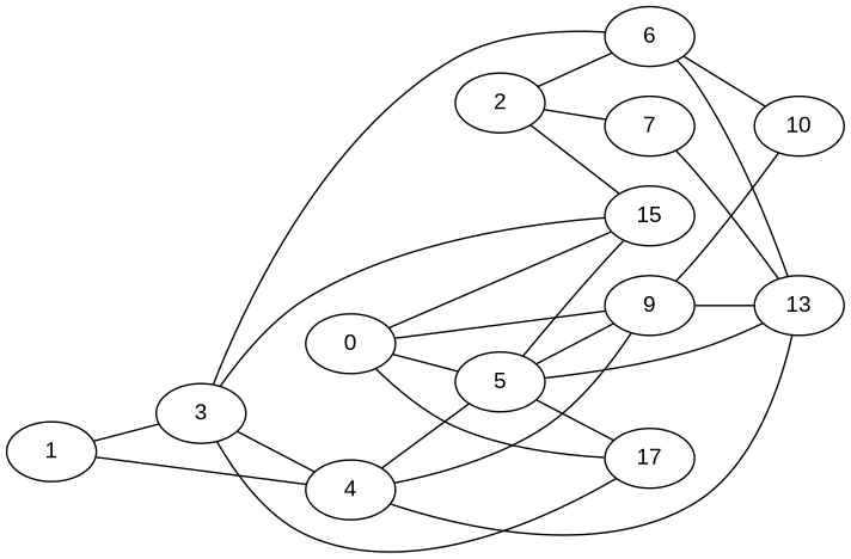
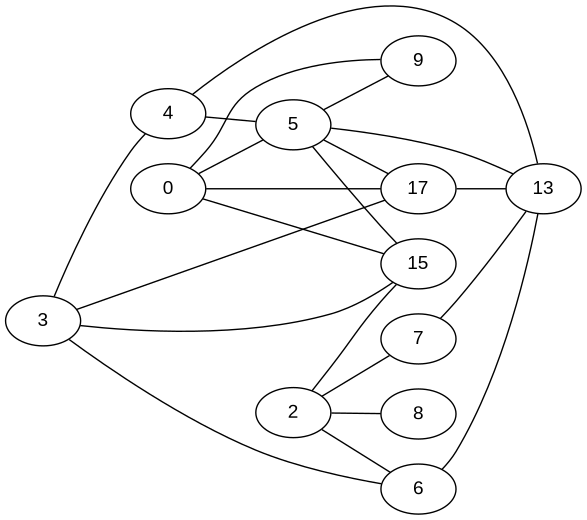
  graph {
    rankdir=LR
    node [fillcolor=white fontname=Arial style=filled]
    0
    5
    9
    n4 [label=17]
    n5 [label=15]
    13
-   10
-   1
    3
    4
    6
    2
    7
+   8
    0 -- 5
    0 -- 9
    0 -- n4
    0 -- n5
    5 -- 9
    5 -- n4
    5 -- n5
    5 -- 13
-   9 -- 13
-   9 -- 10
-   1 -- 3
-   1 -- 4
+   n4 -- 13
    3 -- n4
    3 -- n5
    3 -- 4
    3 -- 6
    4 -- 5
-   4 -- 9
    4 -- 13
    6 -- 13
-   6 -- 10
    2 -- n5
    2 -- 6
    2 -- 7
+   2 -- 8
    7 -- 13
  }
